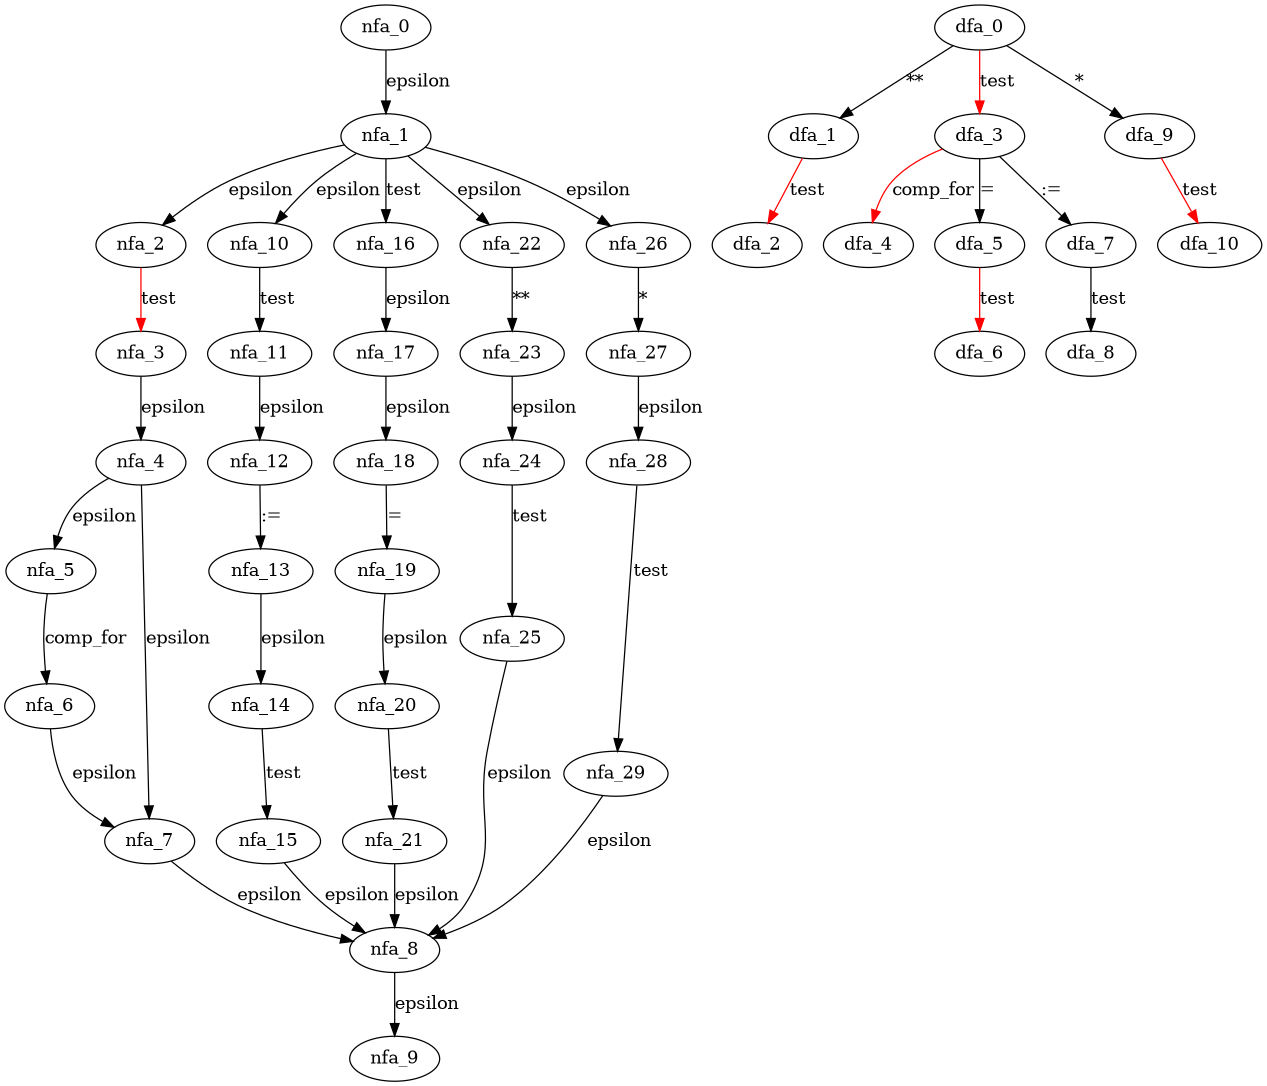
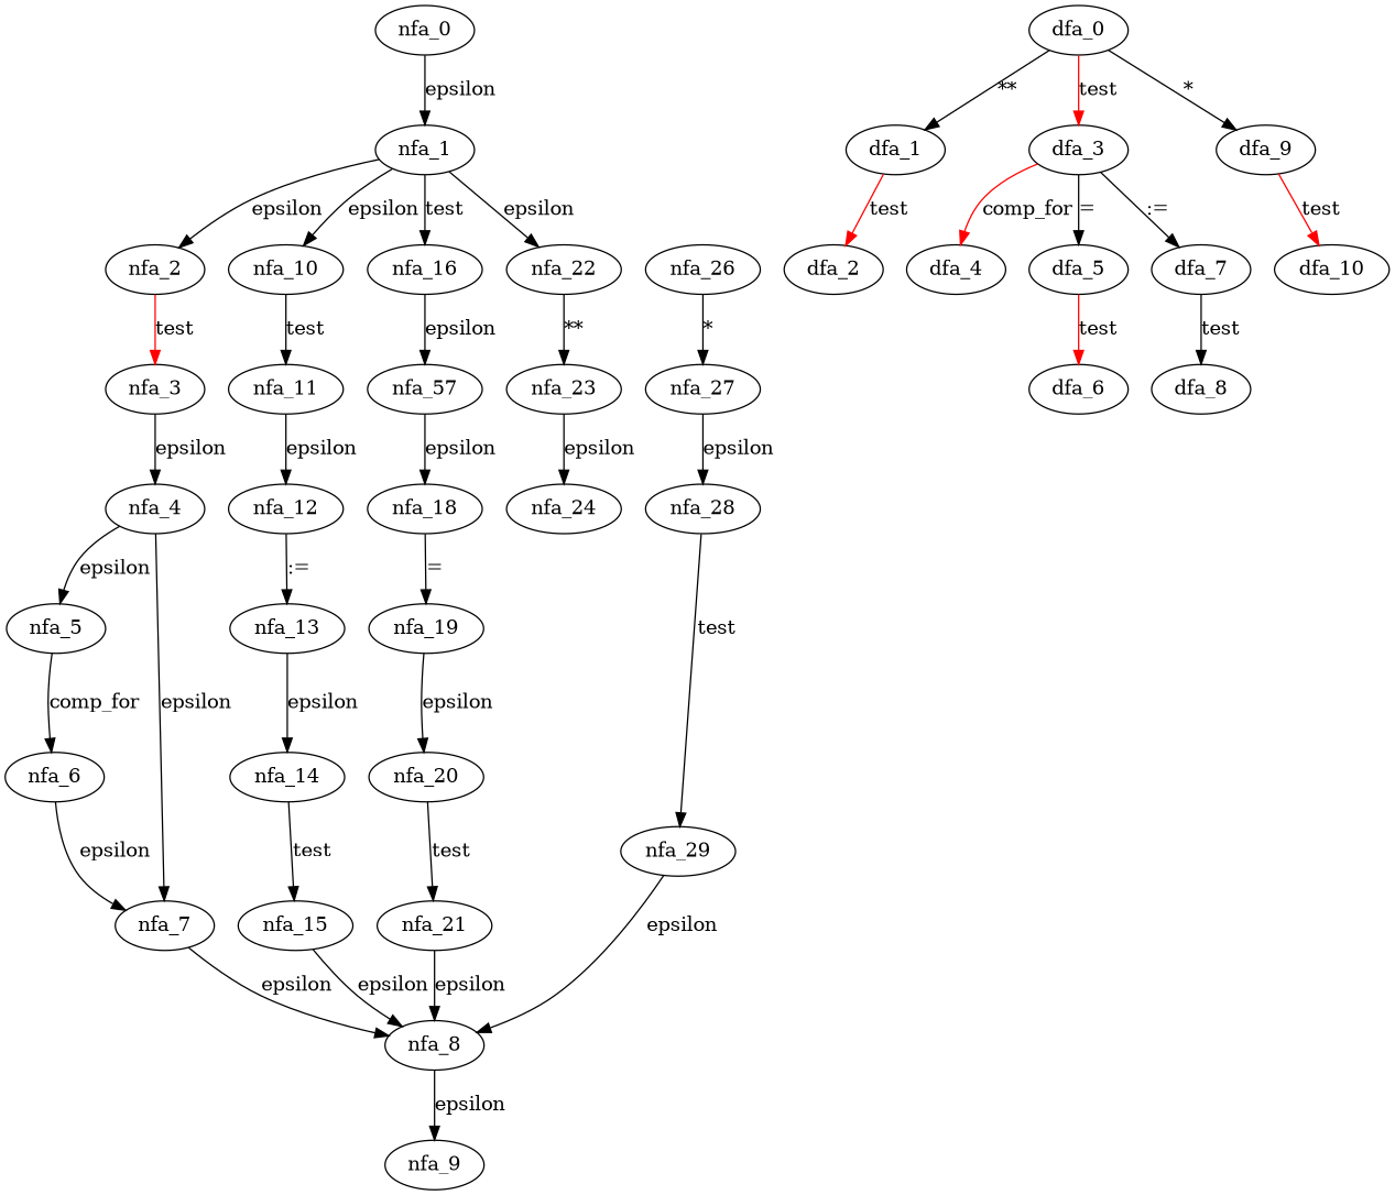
  digraph {
    nfa_0
    nfa_1
    nfa_2
    nfa_10
    nfa_16
    nfa_22
    nfa_26
    nfa_3
    nfa_4
    nfa_5
    nfa_7
    nfa_6
    nfa_8
    nfa_9
    nfa_11
    nfa_12
    nfa_13
    nfa_14
    nfa_15
-   nfa_17
+   nfa_17 [label=nfa_57]
    nfa_18
    nfa_19
    nfa_20
    nfa_21
    nfa_23
    nfa_24
-   nfa_25
    nfa_27
    nfa_28
    nfa_29
    dfa_0
    dfa_1
    dfa_3
    dfa_9
    dfa_2
    dfa_4
    dfa_5
    dfa_7
    dfa_6
    dfa_8
    dfa_10
    subgraph sub_1 {
      nfa_0
      nfa_1
      nfa_2
      nfa_10
      nfa_16
      nfa_22
      nfa_26
      nfa_3
      nfa_4
      nfa_5
      nfa_7
      nfa_6
      nfa_8
      nfa_9
      nfa_11
      nfa_12
      nfa_13
      nfa_14
      nfa_15
      nfa_17
      nfa_18
      nfa_19
      nfa_20
      nfa_21
      nfa_23
      nfa_24
-     nfa_25
      nfa_27
      nfa_28
      nfa_29
    }
    subgraph sub_2 {
      dfa_0
      dfa_1
      dfa_3
      dfa_9
      dfa_2
      dfa_4
      dfa_5
      dfa_7
      dfa_6
      dfa_8
      dfa_10
    }
    nfa_0 -> nfa_1 [label=epsilon]
    nfa_1 -> nfa_2 [label=epsilon]
    nfa_1 -> nfa_10 [label=epsilon]
    nfa_1 -> nfa_16 [label=test]
    nfa_1 -> nfa_22 [label=epsilon]
-   nfa_1 -> nfa_26 [label=epsilon]
    nfa_2 -> nfa_3 [color=red label=test]
    nfa_10 -> nfa_11 [label=test]
    nfa_16 -> nfa_17 [label=epsilon]
    nfa_22 -> nfa_23 [label="**"]
    nfa_26 -> nfa_27 [label="*"]
    nfa_3 -> nfa_4 [label=epsilon]
    nfa_4 -> nfa_5 [label=epsilon]
    nfa_4 -> nfa_7 [label=epsilon]
    nfa_5 -> nfa_6 [label=comp_for]
    nfa_7 -> nfa_8 [label=epsilon]
    nfa_6 -> nfa_7 [label=epsilon]
    nfa_8 -> nfa_9 [label=epsilon]
    nfa_11 -> nfa_12 [label=epsilon]
    nfa_12 -> nfa_13 [label=":="]
    nfa_13 -> nfa_14 [label=epsilon]
    nfa_14 -> nfa_15 [label=test]
    nfa_15 -> nfa_8 [label=epsilon]
    nfa_17 -> nfa_18 [label=epsilon]
    nfa_18 -> nfa_19 [label="="]
    nfa_19 -> nfa_20 [label=epsilon]
    nfa_20 -> nfa_21 [label=test]
    nfa_21 -> nfa_8 [label=epsilon]
    nfa_23 -> nfa_24 [label=epsilon]
-   nfa_24 -> nfa_25 [label=test]
-   nfa_25 -> nfa_8 [label=epsilon]
    nfa_27 -> nfa_28 [label=epsilon]
    nfa_28 -> nfa_29 [label=test]
    nfa_29 -> nfa_8 [label=epsilon]
    dfa_0 -> dfa_1 [label="**"]
    dfa_0 -> dfa_3 [color=red label=test]
    dfa_0 -> dfa_9 [label="*"]
    dfa_1 -> dfa_2 [color=red label=test]
    dfa_3 -> dfa_4 [color=red label=comp_for]
    dfa_3 -> dfa_5 [label="="]
    dfa_3 -> dfa_7 [label=":="]
    dfa_9 -> dfa_10 [color=red label=test]
    dfa_5 -> dfa_6 [color=red label=test]
    dfa_7 -> dfa_8 [color=black label=test]
  }
